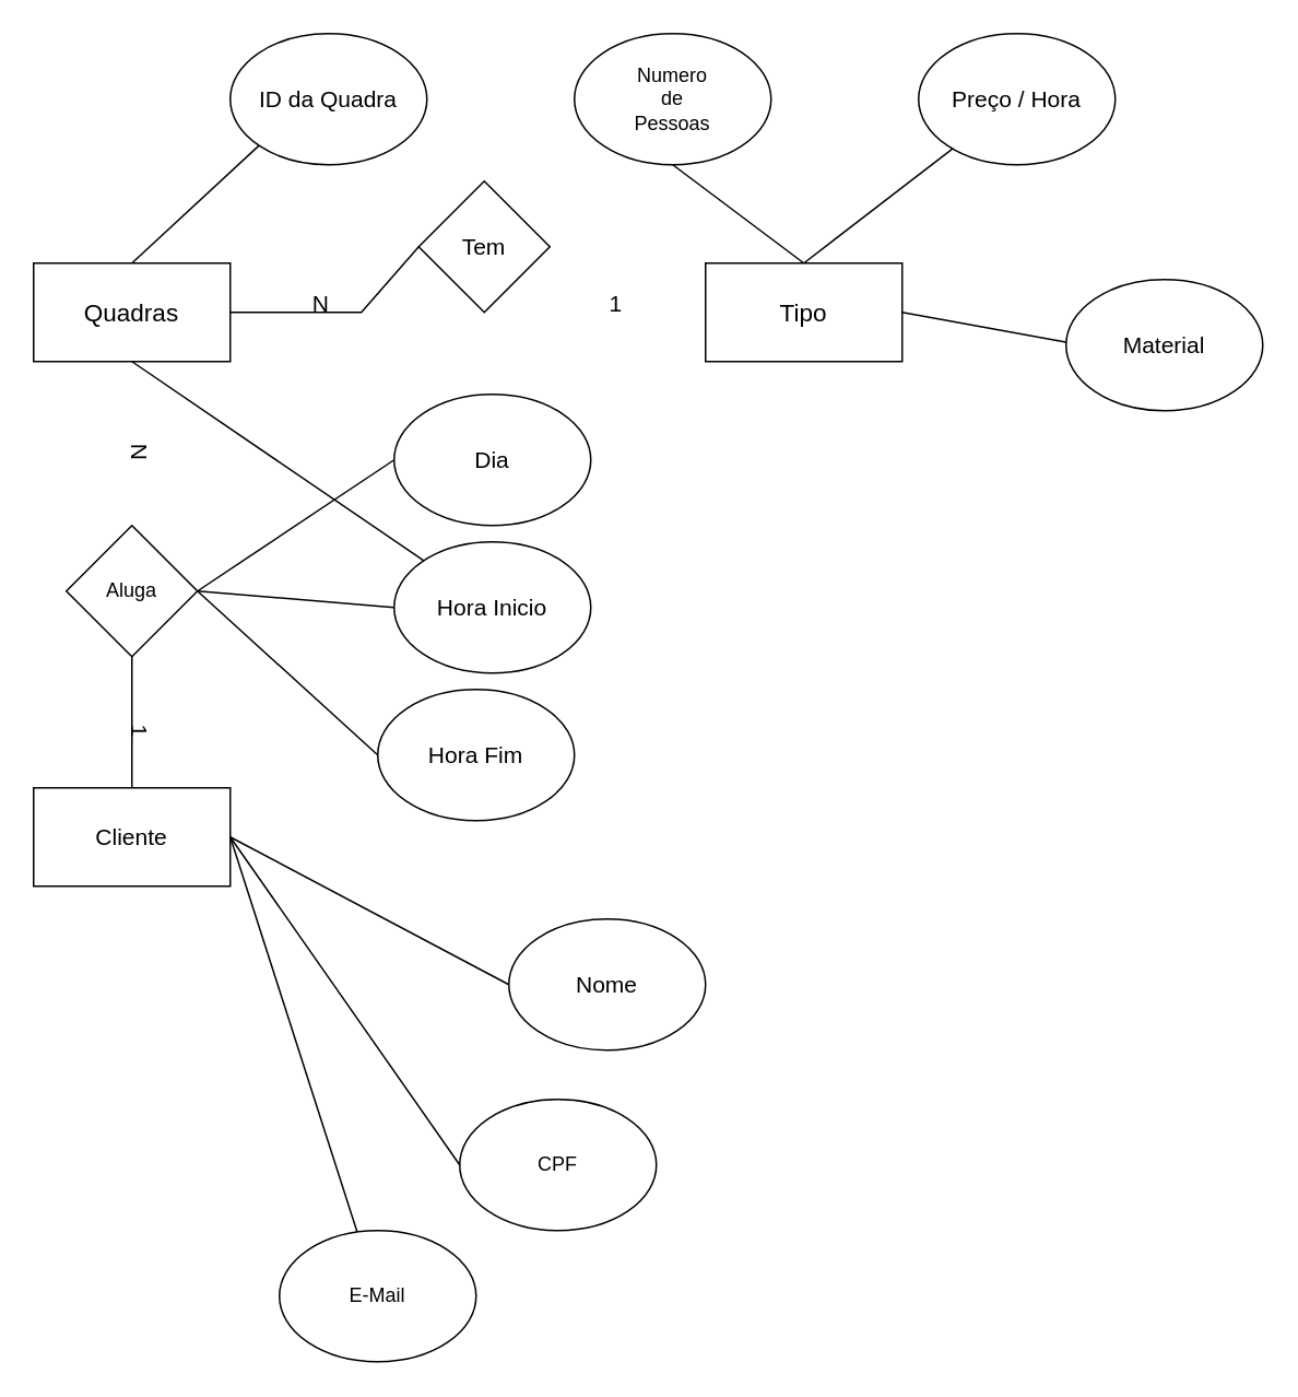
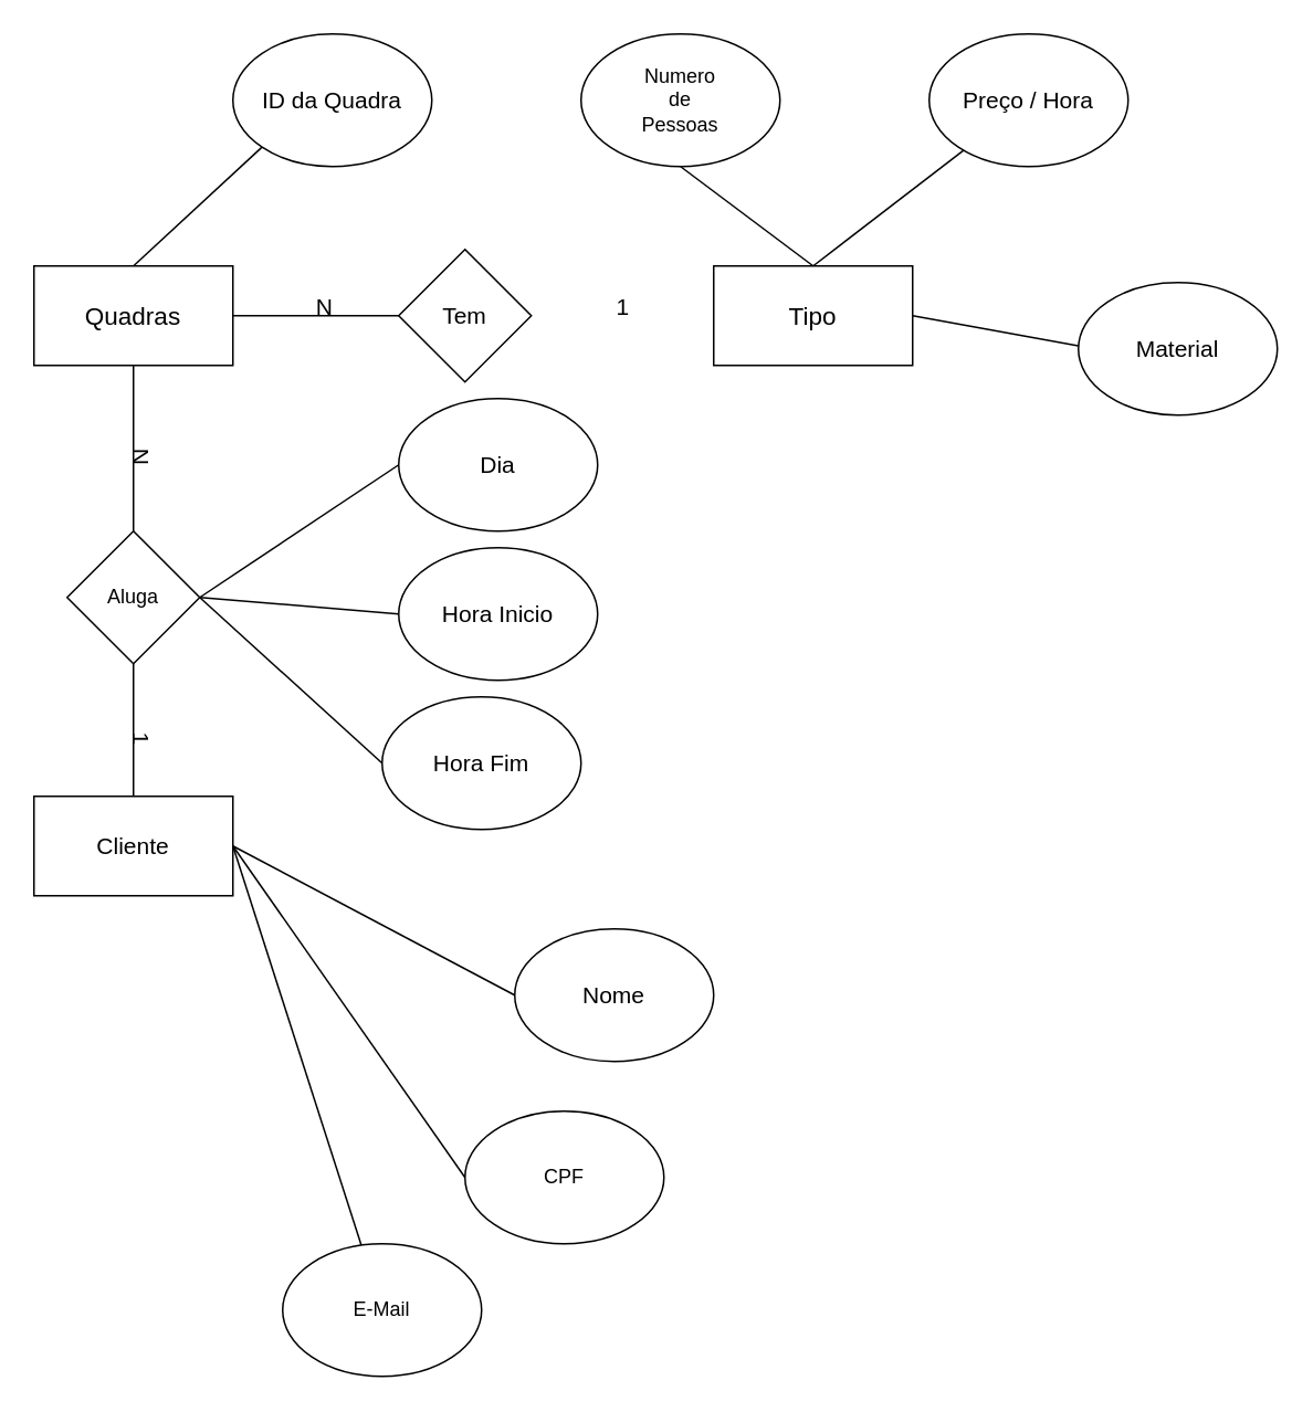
  <mxCell id="0" />
  <mxCell id="1" parent="0" />
  <mxCell id="2" value="&lt;font style=&quot;font-size: 15px;&quot;&gt;Quadras&lt;/font&gt;" style="rounded=0;whiteSpace=wrap;html=1;" vertex="1" parent="1"><mxGeometry x="20" y="160" width="120" height="60" as="geometry" /></mxCell>
  <mxCell id="3" value="" style="endArrow=none;html=1;rounded=0;entryX=0.5;entryY=0;entryDx=0;entryDy=0;" edge="1" parent="1" source="4" target="7"><mxGeometry width="50" height="50" relative="1" as="geometry"><mxPoint x="200" y="-40" as="sourcePoint" /><mxPoint x="350" y="310" as="targetPoint" /></mxGeometry></mxCell>
  <mxCell id="4" value="&lt;font style=&quot;font-size: 14px;&quot;&gt;Preço / Hora&lt;/font&gt;" style="ellipse;whiteSpace=wrap;html=1;" vertex="1" parent="1"><mxGeometry x="560" y="20" width="120" height="80" as="geometry" /></mxCell>
  <mxCell id="5" value="" style="endArrow=none;html=1;rounded=0;exitX=0.5;exitY=0;exitDx=0;exitDy=0;entryX=0;entryY=1;entryDx=0;entryDy=0;" edge="1" parent="1" source="2" target="6"><mxGeometry width="50" height="50" relative="1" as="geometry"><mxPoint x="630" y="60" as="sourcePoint" /><mxPoint x="470" y="60" as="targetPoint" /></mxGeometry></mxCell>
  <mxCell id="6" value="&lt;font style=&quot;font-size: 14px;&quot;&gt;ID da Quadra&lt;/font&gt;" style="ellipse;whiteSpace=wrap;html=1;" vertex="1" parent="1"><mxGeometry x="140" y="20" width="120" height="80" as="geometry" /></mxCell>
  <mxCell id="7" value="&lt;font style=&quot;font-size: 15px;&quot;&gt;Tipo&lt;/font&gt;" style="rounded=0;whiteSpace=wrap;html=1;" vertex="1" parent="1"><mxGeometry x="430" y="160" width="120" height="60" as="geometry" /></mxCell>
- <mxCell id="8" value="&lt;font style=&quot;font-size: 14px;&quot;&gt;Tem&lt;/font&gt;" style="rhombus;whiteSpace=wrap;html=1;" vertex="1" parent="1"><mxGeometry x="255" y="110" width="80" height="80" as="geometry" /></mxCell>
+ <mxCell id="8" value="&lt;font style=&quot;font-size: 14px;&quot;&gt;Tem&lt;/font&gt;" style="rhombus;whiteSpace=wrap;html=1;" vertex="1" parent="1"><mxGeometry x="240" y="150" width="80" height="80" as="geometry" /></mxCell>
  <mxCell id="9" value="" style="endArrow=none;html=1;rounded=0;exitX=1;exitY=0.5;exitDx=0;exitDy=0;entryX=0;entryY=0.5;entryDx=0;entryDy=0;" edge="1" parent="1" source="2" target="8"><mxGeometry width="50" height="50" relative="1" as="geometry"><mxPoint x="250" y="100" as="sourcePoint" /><mxPoint x="300" y="50" as="targetPoint" /><Array as="points"><mxPoint x="220" y="190" /></Array></mxGeometry></mxCell>
  <mxCell id="10" value="" style="endArrow=none;html=1;rounded=0;exitX=0.5;exitY=0;exitDx=0;exitDy=0;entryX=0.5;entryY=1;entryDx=0;entryDy=0;" edge="1" parent="1" source="7" target="11"><mxGeometry width="50" height="50" relative="1" as="geometry"><mxPoint x="420" y="60" as="sourcePoint" /><mxPoint x="452.426" y="89.749" as="targetPoint" /><Array as="points" /></mxGeometry></mxCell>
  <mxCell id="11" value="Numero&lt;br&gt;de&lt;br&gt;Pessoas" style="ellipse;whiteSpace=wrap;html=1;" vertex="1" parent="1"><mxGeometry x="350" y="20" width="120" height="80" as="geometry" /></mxCell>
- <mxCell id="12" value="" style="endArrow=none;html=1;rounded=0;exitX=0.5;exitY=1;exitDx=0;exitDy=0;" edge="1" parent="1" source="2" target="31"><mxGeometry width="50" height="50" relative="1" as="geometry"><mxPoint x="180" y="310" as="sourcePoint" /><mxPoint x="210" y="310" as="targetPoint" /></mxGeometry></mxCell>
+ <mxCell id="12" value="" style="endArrow=none;html=1;rounded=0;exitX=0.5;exitY=1;exitDx=0;exitDy=0;" edge="1" parent="1" source="2" target="13"><mxGeometry width="50" height="50" relative="1" as="geometry"><mxPoint x="180" y="310" as="sourcePoint" /><mxPoint x="210" y="310" as="targetPoint" /></mxGeometry></mxCell>
  <mxCell id="13" value="Aluga" style="rhombus;whiteSpace=wrap;html=1;" vertex="1" parent="1"><mxGeometry x="40" y="320" width="80" height="80" as="geometry" /></mxCell>
  <mxCell id="14" value="" style="endArrow=none;html=1;rounded=0;entryX=0.5;entryY=1;entryDx=0;entryDy=0;exitX=0.5;exitY=0;exitDx=0;exitDy=0;" edge="1" parent="1" source="15" target="13"><mxGeometry width="50" height="50" relative="1" as="geometry"><mxPoint x="80" y="490" as="sourcePoint" /><mxPoint x="140" y="450" as="targetPoint" /></mxGeometry></mxCell>
  <mxCell id="15" value="&lt;font style=&quot;font-size: 14px;&quot;&gt;Cliente&lt;/font&gt;" style="rounded=0;whiteSpace=wrap;html=1;" vertex="1" parent="1"><mxGeometry x="20" y="480" width="120" height="60" as="geometry" /></mxCell>
  <mxCell id="16" value="" style="endArrow=none;html=1;rounded=0;exitX=1;exitY=0.5;exitDx=0;exitDy=0;entryX=0;entryY=0.5;entryDx=0;entryDy=0;" edge="1" parent="1" source="15" target="17"><mxGeometry width="50" height="50" relative="1" as="geometry"><mxPoint x="220" y="510" as="sourcePoint" /><mxPoint x="240" y="510" as="targetPoint" /></mxGeometry></mxCell>
  <mxCell id="17" value="&lt;font style=&quot;font-size: 14px;&quot;&gt;Nome&lt;/font&gt;" style="ellipse;whiteSpace=wrap;html=1;" vertex="1" parent="1"><mxGeometry x="310" y="560" width="120" height="80" as="geometry" /></mxCell>
  <mxCell id="18" value="CPF" style="ellipse;whiteSpace=wrap;html=1;" vertex="1" parent="1"><mxGeometry x="280" y="670" width="120" height="80" as="geometry" /></mxCell>
  <mxCell id="19" value="" style="endArrow=none;html=1;rounded=0;exitX=1;exitY=0.5;exitDx=0;exitDy=0;entryX=0;entryY=0.5;entryDx=0;entryDy=0;" edge="1" parent="1" source="15" target="18"><mxGeometry width="50" height="50" relative="1" as="geometry"><mxPoint x="200" y="620" as="sourcePoint" /><mxPoint x="250" y="570" as="targetPoint" /></mxGeometry></mxCell>
  <mxCell id="20" value="E-Mail" style="ellipse;whiteSpace=wrap;html=1;" vertex="1" parent="1"><mxGeometry x="170" y="750" width="120" height="80" as="geometry" /></mxCell>
  <mxCell id="21" value="" style="endArrow=none;html=1;rounded=0;exitX=1;exitY=0.5;exitDx=0;exitDy=0;" edge="1" parent="1" source="15" target="20"><mxGeometry width="50" height="50" relative="1" as="geometry"><mxPoint x="40" y="630" as="sourcePoint" /><mxPoint x="90" y="580" as="targetPoint" /></mxGeometry></mxCell>
  <mxCell id="22" value="&lt;font style=&quot;font-size: 14px;&quot;&gt;1&lt;/font&gt;" style="text;html=1;align=center;verticalAlign=middle;resizable=0;points=[];autosize=1;strokeColor=none;fillColor=none;" vertex="1" parent="1"><mxGeometry x="360" y="170" width="30" height="30" as="geometry" /></mxCell>
  <mxCell id="23" value="&lt;font style=&quot;font-size: 14px;&quot;&gt;N&lt;/font&gt;" style="text;html=1;align=center;verticalAlign=middle;resizable=0;points=[];autosize=1;strokeColor=none;fillColor=none;" vertex="1" parent="1"><mxGeometry x="180" y="170" width="30" height="30" as="geometry" /></mxCell>
  <mxCell id="24" value="&lt;font style=&quot;font-size: 14px;&quot;&gt;1&lt;/font&gt;" style="text;html=1;align=center;verticalAlign=middle;resizable=0;points=[];autosize=1;strokeColor=none;fillColor=none;rotation=90;" vertex="1" parent="1"><mxGeometry x="70" y="430" width="30" height="30" as="geometry" /></mxCell>
  <mxCell id="25" value="&lt;font style=&quot;font-size: 14px;&quot;&gt;N&lt;/font&gt;" style="text;html=1;align=center;verticalAlign=middle;resizable=0;points=[];autosize=1;strokeColor=none;fillColor=none;rotation=90;" vertex="1" parent="1"><mxGeometry x="70" y="260" width="30" height="30" as="geometry" /></mxCell>
  <mxCell id="26" value="" style="endArrow=none;html=1;rounded=0;exitX=1;exitY=0.5;exitDx=0;exitDy=0;entryX=0.083;entryY=0.5;entryDx=0;entryDy=0;entryPerimeter=0;" edge="1" parent="1" source="7" target="27"><mxGeometry width="50" height="50" relative="1" as="geometry"><mxPoint x="630" y="180" as="sourcePoint" /><mxPoint x="650" y="220" as="targetPoint" /></mxGeometry></mxCell>
  <mxCell id="27" value="&lt;font style=&quot;font-size: 14px;&quot;&gt;Material&lt;/font&gt;" style="ellipse;whiteSpace=wrap;html=1;" vertex="1" parent="1"><mxGeometry x="650" y="170" width="120" height="80" as="geometry" /></mxCell>
  <mxCell id="28" value="" style="endArrow=none;html=1;rounded=0;exitX=1;exitY=0.5;exitDx=0;exitDy=0;entryX=0;entryY=0.5;entryDx=0;entryDy=0;" edge="1" parent="1" source="13" target="29"><mxGeometry width="50" height="50" relative="1" as="geometry"><mxPoint x="170" y="340" as="sourcePoint" /><mxPoint x="220" y="290" as="targetPoint" /></mxGeometry></mxCell>
  <mxCell id="29" value="&lt;font style=&quot;font-size: 14px;&quot;&gt;Dia&lt;/font&gt;" style="ellipse;whiteSpace=wrap;html=1;" vertex="1" parent="1"><mxGeometry x="240" y="240" width="120" height="80" as="geometry" /></mxCell>
  <mxCell id="30" value="" style="endArrow=none;html=1;rounded=0;exitX=1;exitY=0.5;exitDx=0;exitDy=0;entryX=0;entryY=0.5;entryDx=0;entryDy=0;" edge="1" parent="1" source="13" target="31"><mxGeometry width="50" height="50" relative="1" as="geometry"><mxPoint x="160" y="420" as="sourcePoint" /><mxPoint x="210" y="390" as="targetPoint" /></mxGeometry></mxCell>
  <mxCell id="31" value="&lt;font style=&quot;font-size: 14px;&quot;&gt;Hora Inicio&lt;/font&gt;" style="ellipse;whiteSpace=wrap;html=1;" vertex="1" parent="1"><mxGeometry x="240" y="330" width="120" height="80" as="geometry" /></mxCell>
  <mxCell id="32" value="" style="endArrow=none;html=1;rounded=0;exitX=1;exitY=0.5;exitDx=0;exitDy=0;entryX=0;entryY=0.5;entryDx=0;entryDy=0;" edge="1" parent="1" source="13" target="33"><mxGeometry width="50" height="50" relative="1" as="geometry"><mxPoint x="130" y="470" as="sourcePoint" /><mxPoint x="180" y="420" as="targetPoint" /></mxGeometry></mxCell>
  <mxCell id="33" value="&lt;font style=&quot;font-size: 14px;&quot;&gt;Hora Fim&lt;/font&gt;" style="ellipse;whiteSpace=wrap;html=1;" vertex="1" parent="1"><mxGeometry x="230" y="420" width="120" height="80" as="geometry" /></mxCell>
